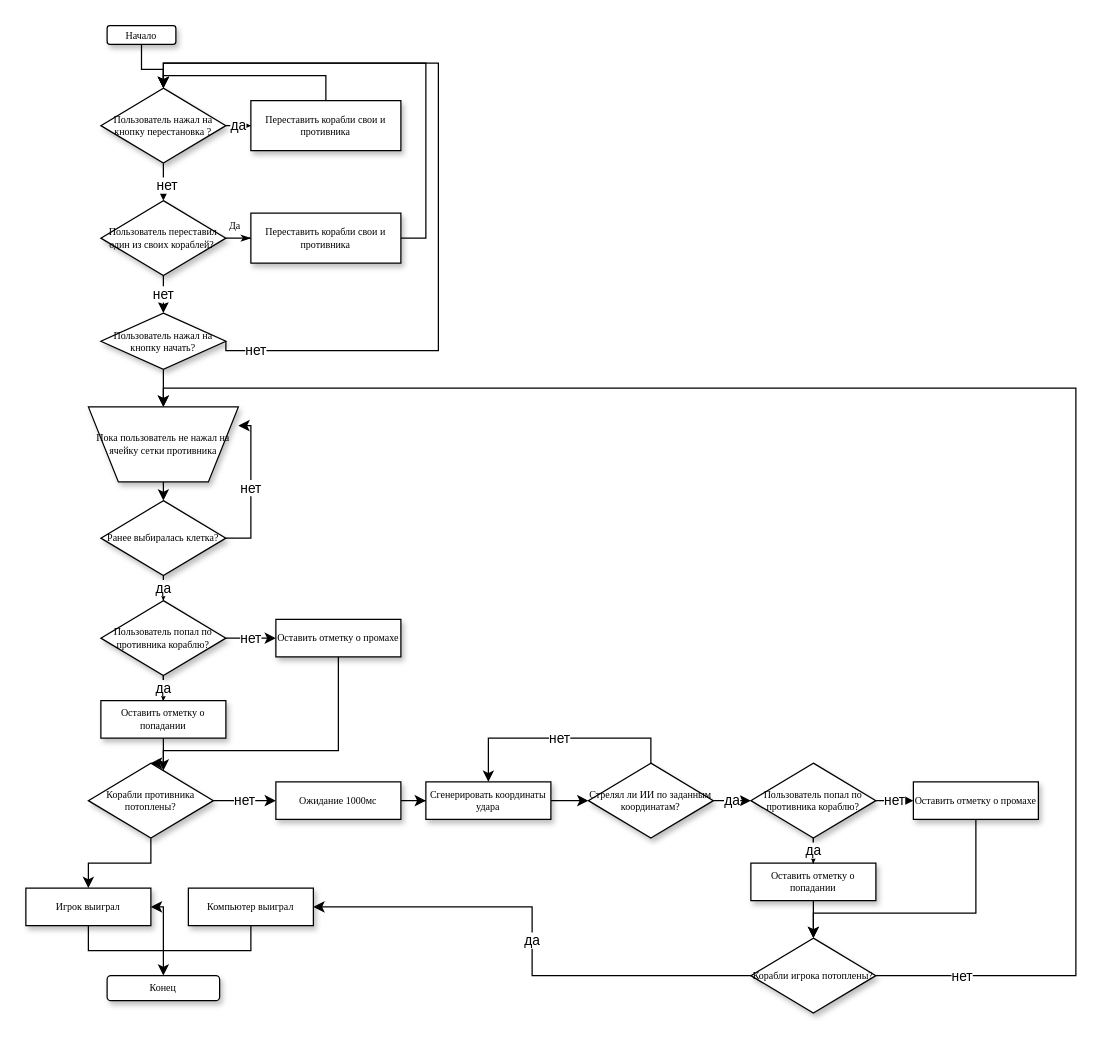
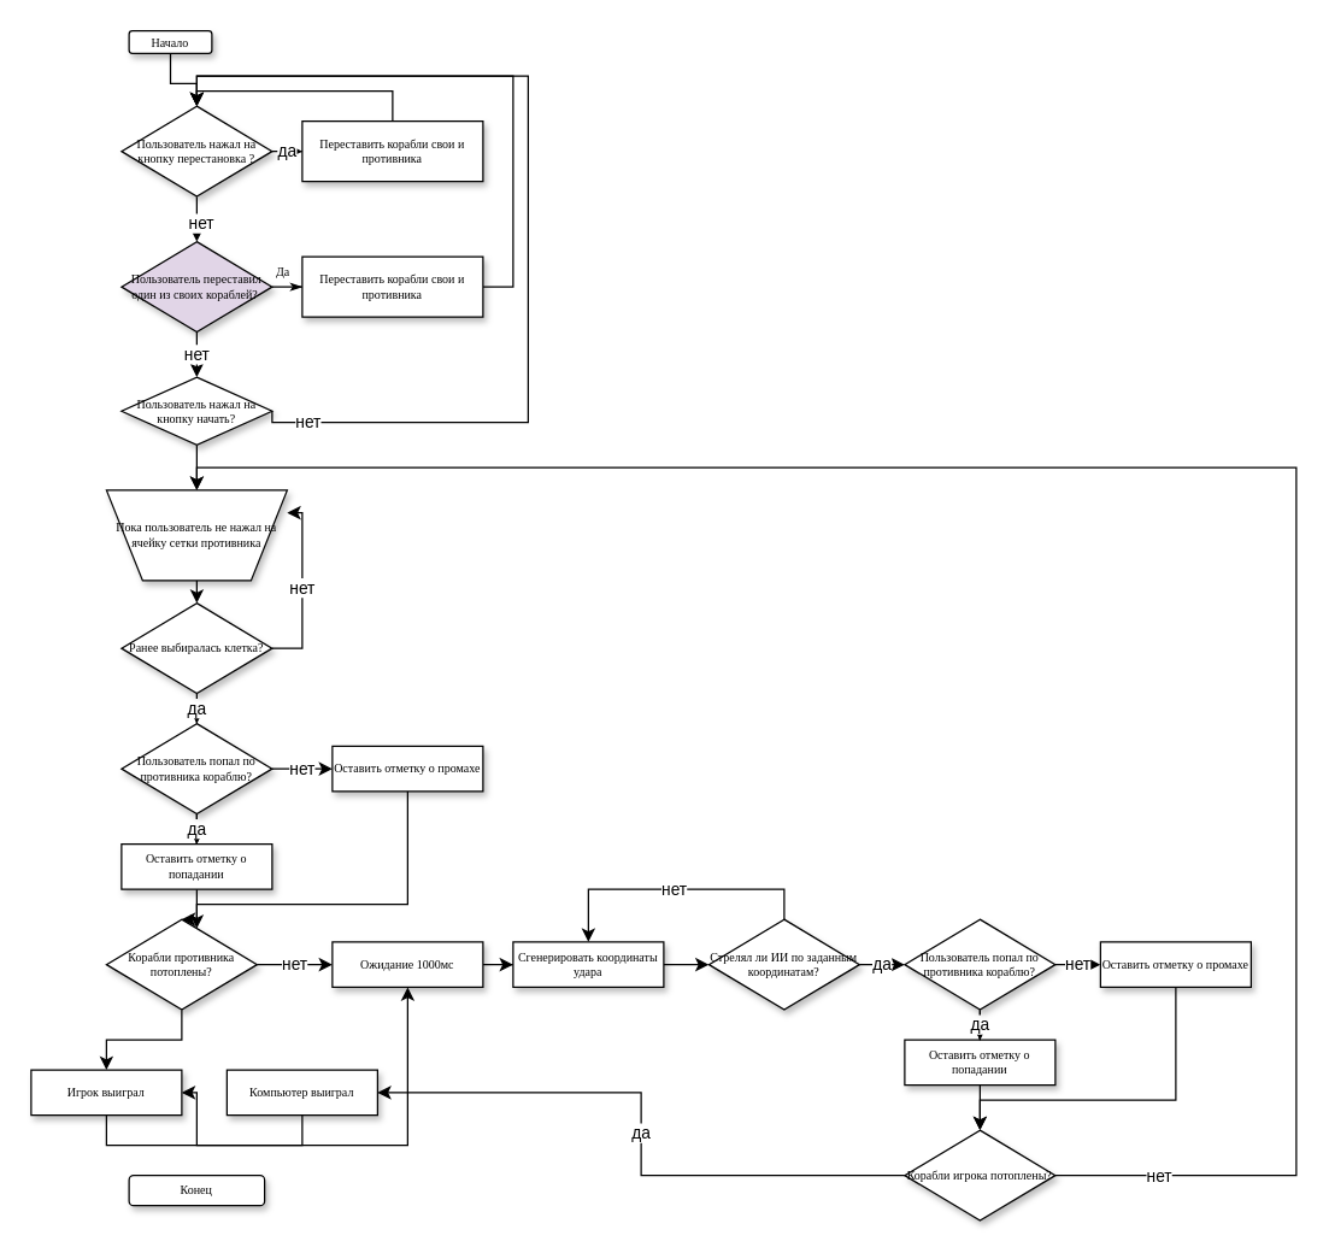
  <mxCell id="0" />
  <mxCell id="1" parent="0" />
  <mxCell id="2" value="Да" style="edgeStyle=orthogonalEdgeStyle;rounded=0;html=1;labelBackgroundColor=none;startSize=5;endArrow=classicThin;endFill=1;endSize=5;jettySize=auto;orthogonalLoop=1;strokeWidth=1;fontFamily=Verdana;fontSize=8;entryX=0;entryY=0.5;entryDx=0;entryDy=0;" parent="1" source="4" target="20" edge="1"><mxGeometry x="-0.778" y="10" relative="1" as="geometry"><mxPoint as="offset" /><mxPoint x="210" y="210" as="targetPoint" /></mxGeometry></mxCell>
  <mxCell id="3" value="нет" style="edgeStyle=orthogonalEdgeStyle;rounded=0;orthogonalLoop=1;jettySize=auto;html=1;exitX=0.5;exitY=1;exitDx=0;exitDy=0;" edge="1" parent="1" source="4" target="23"><mxGeometry relative="1" as="geometry" /></mxCell>
- <mxCell id="4" value="Пользователь переставил один из своих кораблей?&amp;nbsp;" style="rhombus;whiteSpace=wrap;html=1;rounded=0;shadow=1;labelBackgroundColor=none;strokeWidth=1;fontFamily=Verdana;fontSize=8;align=center;" parent="1" vertex="1"><mxGeometry x="80" y="160" width="100" height="60" as="geometry" /></mxCell>
+ <mxCell id="4" value="Пользователь переставил один из своих кораблей?&amp;nbsp;" style="rhombus;whiteSpace=wrap;html=1;rounded=0;shadow=1;labelBackgroundColor=none;strokeWidth=1;fontFamily=Verdana;fontSize=8;align=center;fillColor=#e1d5e7;" parent="1" vertex="1"><mxGeometry x="80" y="160" width="100" height="60" as="geometry" /></mxCell>
  <mxCell id="5" style="edgeStyle=orthogonalEdgeStyle;rounded=0;html=1;labelBackgroundColor=none;startSize=5;endArrow=classicThin;endFill=1;endSize=5;jettySize=auto;orthogonalLoop=1;strokeWidth=1;fontFamily=Verdana;fontSize=8" parent="1" edge="1"><mxGeometry relative="1" as="geometry"><mxPoint x="130.029" y="370" as="sourcePoint" /><mxPoint x="130.029" y="370" as="targetPoint" /></mxGeometry></mxCell>
  <mxCell id="6" value="нет" style="edgeStyle=orthogonalEdgeStyle;rounded=0;orthogonalLoop=1;jettySize=auto;html=1;exitX=1;exitY=0.5;exitDx=0;exitDy=0;entryX=1;entryY=0.25;entryDx=0;entryDy=0;" edge="1" parent="1" source="8" target="25"><mxGeometry relative="1" as="geometry" /></mxCell>
  <mxCell id="7" value="да" style="edgeStyle=orthogonalEdgeStyle;rounded=0;orthogonalLoop=1;jettySize=auto;html=1;exitX=0.5;exitY=1;exitDx=0;exitDy=0;" edge="1" parent="1" source="8" target="29"><mxGeometry relative="1" as="geometry" /></mxCell>
  <mxCell id="8" value="Ранее выбиралась клетка?" style="rhombus;whiteSpace=wrap;html=1;rounded=0;shadow=1;labelBackgroundColor=none;strokeWidth=1;fontFamily=Verdana;fontSize=8;align=center;" parent="1" vertex="1"><mxGeometry x="80" y="400" width="100" height="60" as="geometry" /></mxCell>
  <mxCell id="9" style="edgeStyle=orthogonalEdgeStyle;rounded=0;orthogonalLoop=1;jettySize=auto;html=1;exitX=0.5;exitY=1;exitDx=0;exitDy=0;" edge="1" parent="1" source="10" target="34"><mxGeometry relative="1" as="geometry" /></mxCell>
  <mxCell id="10" value="Оставить отметку о попадании" style="whiteSpace=wrap;html=1;rounded=0;shadow=1;labelBackgroundColor=none;strokeWidth=1;fontFamily=Verdana;fontSize=8;align=center;" parent="1" vertex="1"><mxGeometry x="80" y="560" width="100" height="30" as="geometry" /></mxCell>
  <mxCell id="11" style="edgeStyle=orthogonalEdgeStyle;rounded=0;orthogonalLoop=1;jettySize=auto;html=1;exitX=0.5;exitY=1;exitDx=0;exitDy=0;" edge="1" parent="1" source="12" target="16"><mxGeometry relative="1" as="geometry" /></mxCell>
  <mxCell id="12" value="Начало" style="rounded=1;whiteSpace=wrap;html=1;shadow=1;labelBackgroundColor=none;strokeWidth=1;fontFamily=Verdana;fontSize=8;align=center;" vertex="1" parent="1"><mxGeometry x="85" y="20" width="55" height="15" as="geometry" /></mxCell>
  <mxCell id="13" style="edgeStyle=orthogonalEdgeStyle;rounded=0;orthogonalLoop=1;jettySize=auto;html=1;exitX=0.5;exitY=1;exitDx=0;exitDy=0;" edge="1" parent="1" source="16" target="4"><mxGeometry relative="1" as="geometry" /></mxCell>
  <mxCell id="14" value="нет" style="edgeLabel;html=1;align=center;verticalAlign=middle;resizable=0;points=[];" vertex="1" connectable="0" parent="13"><mxGeometry x="-0.307" y="2" relative="1" as="geometry"><mxPoint as="offset" /></mxGeometry></mxCell>
  <mxCell id="15" value="да" style="edgeStyle=orthogonalEdgeStyle;rounded=0;orthogonalLoop=1;jettySize=auto;html=1;exitX=1;exitY=0.5;exitDx=0;exitDy=0;" edge="1" parent="1" source="16" target="18"><mxGeometry relative="1" as="geometry" /></mxCell>
  <mxCell id="16" value="Пользователь нажал на кнопку перестановка ?" style="rhombus;whiteSpace=wrap;html=1;rounded=0;shadow=1;labelBackgroundColor=none;strokeWidth=1;fontFamily=Verdana;fontSize=8;align=center;" vertex="1" parent="1"><mxGeometry x="80" y="70" width="100" height="60" as="geometry" /></mxCell>
  <mxCell id="17" style="edgeStyle=orthogonalEdgeStyle;rounded=0;orthogonalLoop=1;jettySize=auto;html=1;exitX=0.5;exitY=0;exitDx=0;exitDy=0;entryX=0.5;entryY=0;entryDx=0;entryDy=0;" edge="1" parent="1" source="18" target="16"><mxGeometry relative="1" as="geometry" /></mxCell>
  <mxCell id="18" value="Переставить корабли свои и противника" style="whiteSpace=wrap;html=1;rounded=0;shadow=1;labelBackgroundColor=none;strokeWidth=1;fontFamily=Verdana;fontSize=8;align=center;" vertex="1" parent="1"><mxGeometry x="200" y="80" width="120" height="40" as="geometry" /></mxCell>
  <mxCell id="19" style="edgeStyle=orthogonalEdgeStyle;rounded=0;orthogonalLoop=1;jettySize=auto;html=1;exitX=1;exitY=0.5;exitDx=0;exitDy=0;entryX=0.5;entryY=0;entryDx=0;entryDy=0;" edge="1" parent="1" source="20" target="16"><mxGeometry relative="1" as="geometry" /></mxCell>
  <mxCell id="20" value="Переставить корабли свои и противника" style="whiteSpace=wrap;html=1;rounded=0;shadow=1;labelBackgroundColor=none;strokeWidth=1;fontFamily=Verdana;fontSize=8;align=center;" vertex="1" parent="1"><mxGeometry x="200" y="170" width="120" height="40" as="geometry" /></mxCell>
  <mxCell id="21" value="нет" style="edgeStyle=orthogonalEdgeStyle;rounded=0;orthogonalLoop=1;jettySize=auto;html=1;exitX=1;exitY=0.5;exitDx=0;exitDy=0;entryX=0.5;entryY=0;entryDx=0;entryDy=0;" edge="1" parent="1" source="23" target="16"><mxGeometry x="-0.903" relative="1" as="geometry"><Array as="points"><mxPoint x="350" y="280" /><mxPoint x="350" y="50" /><mxPoint x="130" y="50" /></Array><mxPoint as="offset" /></mxGeometry></mxCell>
  <mxCell id="22" style="edgeStyle=orthogonalEdgeStyle;rounded=0;orthogonalLoop=1;jettySize=auto;html=1;exitX=0.5;exitY=1;exitDx=0;exitDy=0;entryX=0.5;entryY=0;entryDx=0;entryDy=0;" edge="1" parent="1" source="23" target="25"><mxGeometry relative="1" as="geometry" /></mxCell>
  <mxCell id="23" value="Пользователь нажал на кнопку начать?" style="rhombus;whiteSpace=wrap;html=1;rounded=0;shadow=1;labelBackgroundColor=none;strokeWidth=1;fontFamily=Verdana;fontSize=8;align=center;" vertex="1" parent="1"><mxGeometry x="80" y="250" width="100" height="45" as="geometry" /></mxCell>
  <mxCell id="24" style="edgeStyle=orthogonalEdgeStyle;rounded=0;orthogonalLoop=1;jettySize=auto;html=1;exitX=0.5;exitY=1;exitDx=0;exitDy=0;entryX=0.5;entryY=0;entryDx=0;entryDy=0;" edge="1" parent="1" source="25" target="8"><mxGeometry relative="1" as="geometry" /></mxCell>
  <mxCell id="25" value="Пока пользователь не нажал на ячейку сетки противника" style="shape=trapezoid;whiteSpace=wrap;html=1;rounded=0;shadow=1;labelBackgroundColor=none;strokeWidth=1;fontFamily=Verdana;fontSize=8;align=center;flipV=1;" vertex="1" parent="1"><mxGeometry x="70" y="325" width="120" height="60" as="geometry" /></mxCell>
  <mxCell id="26" style="edgeStyle=orthogonalEdgeStyle;rounded=0;orthogonalLoop=1;jettySize=auto;html=1;exitX=0.5;exitY=1;exitDx=0;exitDy=0;" edge="1" parent="1" source="29" target="10"><mxGeometry relative="1" as="geometry" /></mxCell>
  <mxCell id="27" value="нет" style="edgeStyle=orthogonalEdgeStyle;rounded=0;orthogonalLoop=1;jettySize=auto;html=1;exitX=1;exitY=0.5;exitDx=0;exitDy=0;" edge="1" parent="1" source="29" target="31"><mxGeometry relative="1" as="geometry" /></mxCell>
  <mxCell id="28" value="да" style="edgeStyle=orthogonalEdgeStyle;rounded=0;orthogonalLoop=1;jettySize=auto;html=1;" edge="1" parent="1" source="29" target="10"><mxGeometry relative="1" as="geometry" /></mxCell>
  <mxCell id="29" value="Пользователь попал по противника кораблю?" style="rhombus;whiteSpace=wrap;html=1;rounded=0;shadow=1;labelBackgroundColor=none;strokeWidth=1;fontFamily=Verdana;fontSize=8;align=center;" vertex="1" parent="1"><mxGeometry x="80" y="480" width="100" height="60" as="geometry" /></mxCell>
  <mxCell id="30" style="edgeStyle=orthogonalEdgeStyle;rounded=0;orthogonalLoop=1;jettySize=auto;html=1;exitX=0.5;exitY=1;exitDx=0;exitDy=0;" edge="1" parent="1" source="31" target="34"><mxGeometry relative="1" as="geometry"><Array as="points"><mxPoint x="270" y="600" /><mxPoint x="130" y="600" /></Array></mxGeometry></mxCell>
  <mxCell id="31" value="Оставить отметку о промахе" style="whiteSpace=wrap;html=1;rounded=0;shadow=1;labelBackgroundColor=none;strokeWidth=1;fontFamily=Verdana;fontSize=8;align=center;" vertex="1" parent="1"><mxGeometry x="220" y="495" width="100" height="30" as="geometry" /></mxCell>
  <mxCell id="32" value="нет" style="edgeStyle=orthogonalEdgeStyle;rounded=0;orthogonalLoop=1;jettySize=auto;html=1;exitX=1;exitY=0.5;exitDx=0;exitDy=0;" edge="1" parent="1" source="34" target="36"><mxGeometry relative="1" as="geometry" /></mxCell>
  <mxCell id="33" style="edgeStyle=orthogonalEdgeStyle;rounded=0;orthogonalLoop=1;jettySize=auto;html=1;exitX=0.5;exitY=1;exitDx=0;exitDy=0;" edge="1" parent="1" source="34" target="55"><mxGeometry relative="1" as="geometry" /></mxCell>
  <mxCell id="34" value="Корабли противника потоплены?" style="rhombus;whiteSpace=wrap;html=1;rounded=0;shadow=1;labelBackgroundColor=none;strokeWidth=1;fontFamily=Verdana;fontSize=8;align=center;" vertex="1" parent="1"><mxGeometry x="70" y="610" width="100" height="60" as="geometry" /></mxCell>
  <mxCell id="35" style="edgeStyle=orthogonalEdgeStyle;rounded=0;orthogonalLoop=1;jettySize=auto;html=1;exitX=1;exitY=0.5;exitDx=0;exitDy=0;" edge="1" parent="1" source="36" target="38"><mxGeometry relative="1" as="geometry" /></mxCell>
  <mxCell id="36" value="Ожидание 1000мс" style="whiteSpace=wrap;html=1;rounded=0;shadow=1;labelBackgroundColor=none;strokeWidth=1;fontFamily=Verdana;fontSize=8;align=center;" vertex="1" parent="1"><mxGeometry x="220" y="625" width="100" height="30" as="geometry" /></mxCell>
  <mxCell id="37" style="edgeStyle=orthogonalEdgeStyle;rounded=0;orthogonalLoop=1;jettySize=auto;html=1;exitX=1;exitY=0.5;exitDx=0;exitDy=0;entryX=0;entryY=0.5;entryDx=0;entryDy=0;" edge="1" parent="1" source="38" target="41"><mxGeometry relative="1" as="geometry" /></mxCell>
  <mxCell id="38" value="Сгенерировать координаты удара" style="whiteSpace=wrap;html=1;rounded=0;shadow=1;labelBackgroundColor=none;strokeWidth=1;fontFamily=Verdana;fontSize=8;align=center;" vertex="1" parent="1"><mxGeometry x="340" y="625" width="100" height="30" as="geometry" /></mxCell>
  <mxCell id="39" value="нет" style="edgeStyle=orthogonalEdgeStyle;rounded=0;orthogonalLoop=1;jettySize=auto;html=1;exitX=0.5;exitY=0;exitDx=0;exitDy=0;entryX=0.5;entryY=0;entryDx=0;entryDy=0;" edge="1" parent="1" source="41" target="38"><mxGeometry relative="1" as="geometry" /></mxCell>
  <mxCell id="40" value="да" style="edgeStyle=orthogonalEdgeStyle;rounded=0;orthogonalLoop=1;jettySize=auto;html=1;exitX=1;exitY=0.5;exitDx=0;exitDy=0;" edge="1" parent="1" source="41" target="47"><mxGeometry relative="1" as="geometry" /></mxCell>
  <mxCell id="41" value="Стрелял ли ИИ по заданным координатам?" style="rhombus;whiteSpace=wrap;html=1;rounded=0;shadow=1;labelBackgroundColor=none;strokeWidth=1;fontFamily=Verdana;fontSize=8;align=center;" vertex="1" parent="1"><mxGeometry x="470" y="610" width="100" height="60" as="geometry" /></mxCell>
  <mxCell id="42" style="edgeStyle=orthogonalEdgeStyle;rounded=0;orthogonalLoop=1;jettySize=auto;html=1;exitX=0.5;exitY=1;exitDx=0;exitDy=0;entryX=0.5;entryY=0;entryDx=0;entryDy=0;" edge="1" parent="1" source="43" target="53"><mxGeometry relative="1" as="geometry" /></mxCell>
  <mxCell id="43" value="Оставить отметку о попадании" style="whiteSpace=wrap;html=1;rounded=0;shadow=1;labelBackgroundColor=none;strokeWidth=1;fontFamily=Verdana;fontSize=8;align=center;" vertex="1" parent="1"><mxGeometry x="600" y="690" width="100" height="30" as="geometry" /></mxCell>
  <mxCell id="44" style="edgeStyle=orthogonalEdgeStyle;rounded=0;orthogonalLoop=1;jettySize=auto;html=1;exitX=0.5;exitY=1;exitDx=0;exitDy=0;" edge="1" source="47" target="43" parent="1"><mxGeometry relative="1" as="geometry" /></mxCell>
  <mxCell id="45" value="нет" style="edgeStyle=orthogonalEdgeStyle;rounded=0;orthogonalLoop=1;jettySize=auto;html=1;exitX=1;exitY=0.5;exitDx=0;exitDy=0;" edge="1" source="47" target="49" parent="1"><mxGeometry relative="1" as="geometry" /></mxCell>
  <mxCell id="46" value="да" style="edgeStyle=orthogonalEdgeStyle;rounded=0;orthogonalLoop=1;jettySize=auto;html=1;" edge="1" source="47" target="43" parent="1"><mxGeometry relative="1" as="geometry" /></mxCell>
  <mxCell id="47" value="Пользователь попал по противника кораблю?" style="rhombus;whiteSpace=wrap;html=1;rounded=0;shadow=1;labelBackgroundColor=none;strokeWidth=1;fontFamily=Verdana;fontSize=8;align=center;" vertex="1" parent="1"><mxGeometry x="600" y="610" width="100" height="60" as="geometry" /></mxCell>
  <mxCell id="48" style="edgeStyle=orthogonalEdgeStyle;rounded=0;orthogonalLoop=1;jettySize=auto;html=1;exitX=0.5;exitY=1;exitDx=0;exitDy=0;entryX=0.5;entryY=0;entryDx=0;entryDy=0;" edge="1" parent="1" source="49" target="53"><mxGeometry relative="1" as="geometry"><Array as="points"><mxPoint x="780" y="730" /><mxPoint x="650" y="730" /></Array></mxGeometry></mxCell>
  <mxCell id="49" value="Оставить отметку о промахе" style="whiteSpace=wrap;html=1;rounded=0;shadow=1;labelBackgroundColor=none;strokeWidth=1;fontFamily=Verdana;fontSize=8;align=center;" vertex="1" parent="1"><mxGeometry x="730" y="625" width="100" height="30" as="geometry" /></mxCell>
  <mxCell id="50" style="edgeStyle=orthogonalEdgeStyle;rounded=0;orthogonalLoop=1;jettySize=auto;html=1;exitX=1;exitY=0.5;exitDx=0;exitDy=0;entryX=0.5;entryY=0;entryDx=0;entryDy=0;" edge="1" parent="1" source="53" target="25"><mxGeometry relative="1" as="geometry"><Array as="points"><mxPoint x="860" y="780" /><mxPoint x="860" y="310" /><mxPoint x="130" y="310" /></Array></mxGeometry></mxCell>
  <mxCell id="51" value="нет" style="edgeLabel;html=1;align=center;verticalAlign=middle;resizable=0;points=[];" vertex="1" connectable="0" parent="50"><mxGeometry x="-0.901" relative="1" as="geometry"><mxPoint as="offset" /></mxGeometry></mxCell>
  <mxCell id="52" value="да" style="edgeStyle=orthogonalEdgeStyle;rounded=0;orthogonalLoop=1;jettySize=auto;html=1;exitX=0;exitY=0.5;exitDx=0;exitDy=0;entryX=1;entryY=0.5;entryDx=0;entryDy=0;" edge="1" parent="1" source="53" target="57"><mxGeometry relative="1" as="geometry" /></mxCell>
  <mxCell id="53" value="Корабли игрока потоплены?" style="rhombus;whiteSpace=wrap;html=1;rounded=0;shadow=1;labelBackgroundColor=none;strokeWidth=1;fontFamily=Verdana;fontSize=8;align=center;" vertex="1" parent="1"><mxGeometry x="600" y="750" width="100" height="60" as="geometry" /></mxCell>
- <mxCell id="54" style="edgeStyle=orthogonalEdgeStyle;rounded=0;orthogonalLoop=1;jettySize=auto;html=1;exitX=0.5;exitY=1;exitDx=0;exitDy=0;" edge="1" parent="1" source="55" target="58"><mxGeometry relative="1" as="geometry" /></mxCell>
+ <mxCell id="54" style="edgeStyle=orthogonalEdgeStyle;rounded=0;orthogonalLoop=1;jettySize=auto;html=1;exitX=0.5;exitY=1;exitDx=0;exitDy=0;" edge="1" parent="1" source="55" target="36"><mxGeometry relative="1" as="geometry" /></mxCell>
  <mxCell id="55" value="Игрок выиграл" style="whiteSpace=wrap;html=1;rounded=0;shadow=1;labelBackgroundColor=none;strokeWidth=1;fontFamily=Verdana;fontSize=8;align=center;" vertex="1" parent="1"><mxGeometry x="20" y="710" width="100" height="30" as="geometry" /></mxCell>
  <mxCell id="56" style="edgeStyle=orthogonalEdgeStyle;rounded=0;orthogonalLoop=1;jettySize=auto;html=1;exitX=0.5;exitY=1;exitDx=0;exitDy=0;" edge="1" parent="1" source="57" target="55"><mxGeometry relative="1" as="geometry" /></mxCell>
  <mxCell id="57" value="Компьютер выиграл" style="whiteSpace=wrap;html=1;rounded=0;shadow=1;labelBackgroundColor=none;strokeWidth=1;fontFamily=Verdana;fontSize=8;align=center;" vertex="1" parent="1"><mxGeometry x="150" y="710" width="100" height="30" as="geometry" /></mxCell>
  <mxCell id="58" value="Конец" style="rounded=1;whiteSpace=wrap;html=1;shadow=1;labelBackgroundColor=none;strokeWidth=1;fontFamily=Verdana;fontSize=8;align=center;" vertex="1" parent="1"><mxGeometry x="85" y="780" width="90" height="20" as="geometry" /></mxCell>
